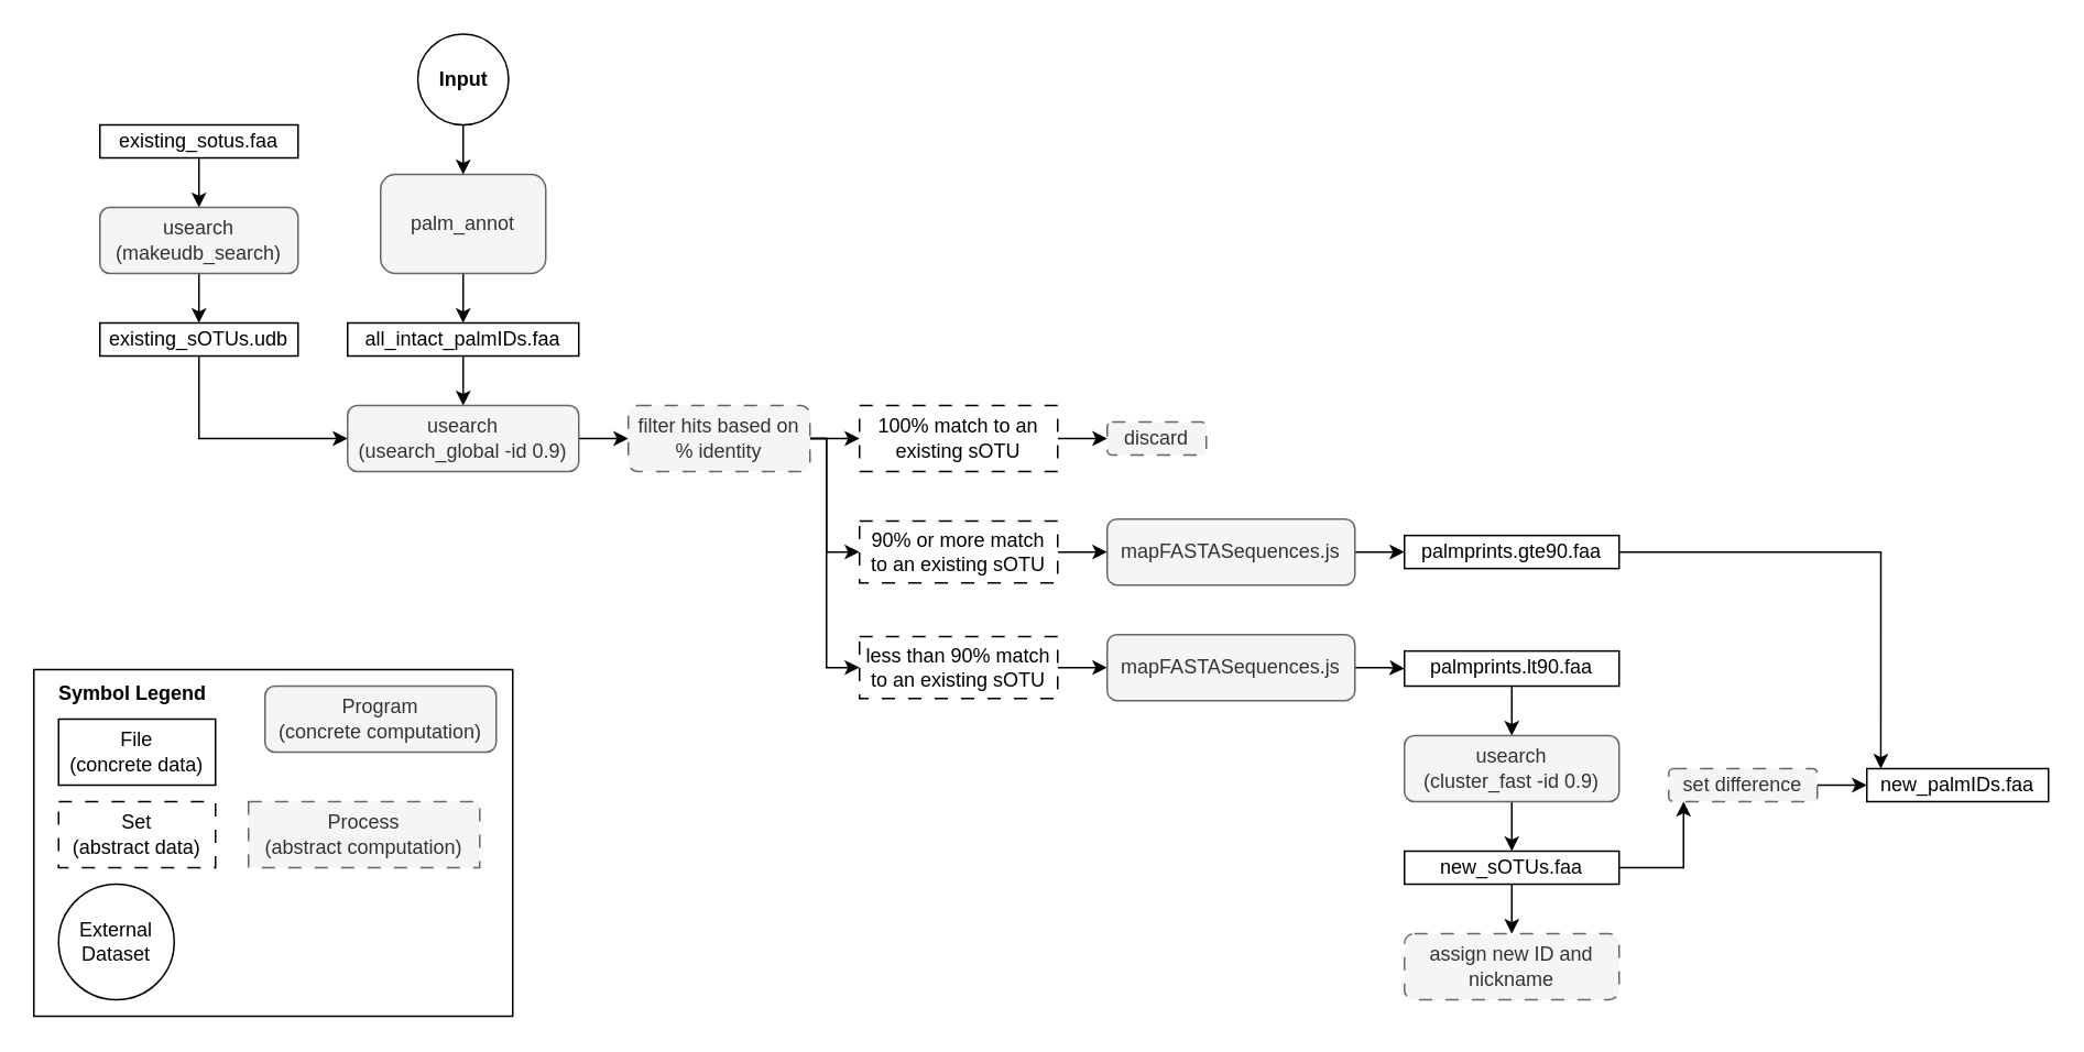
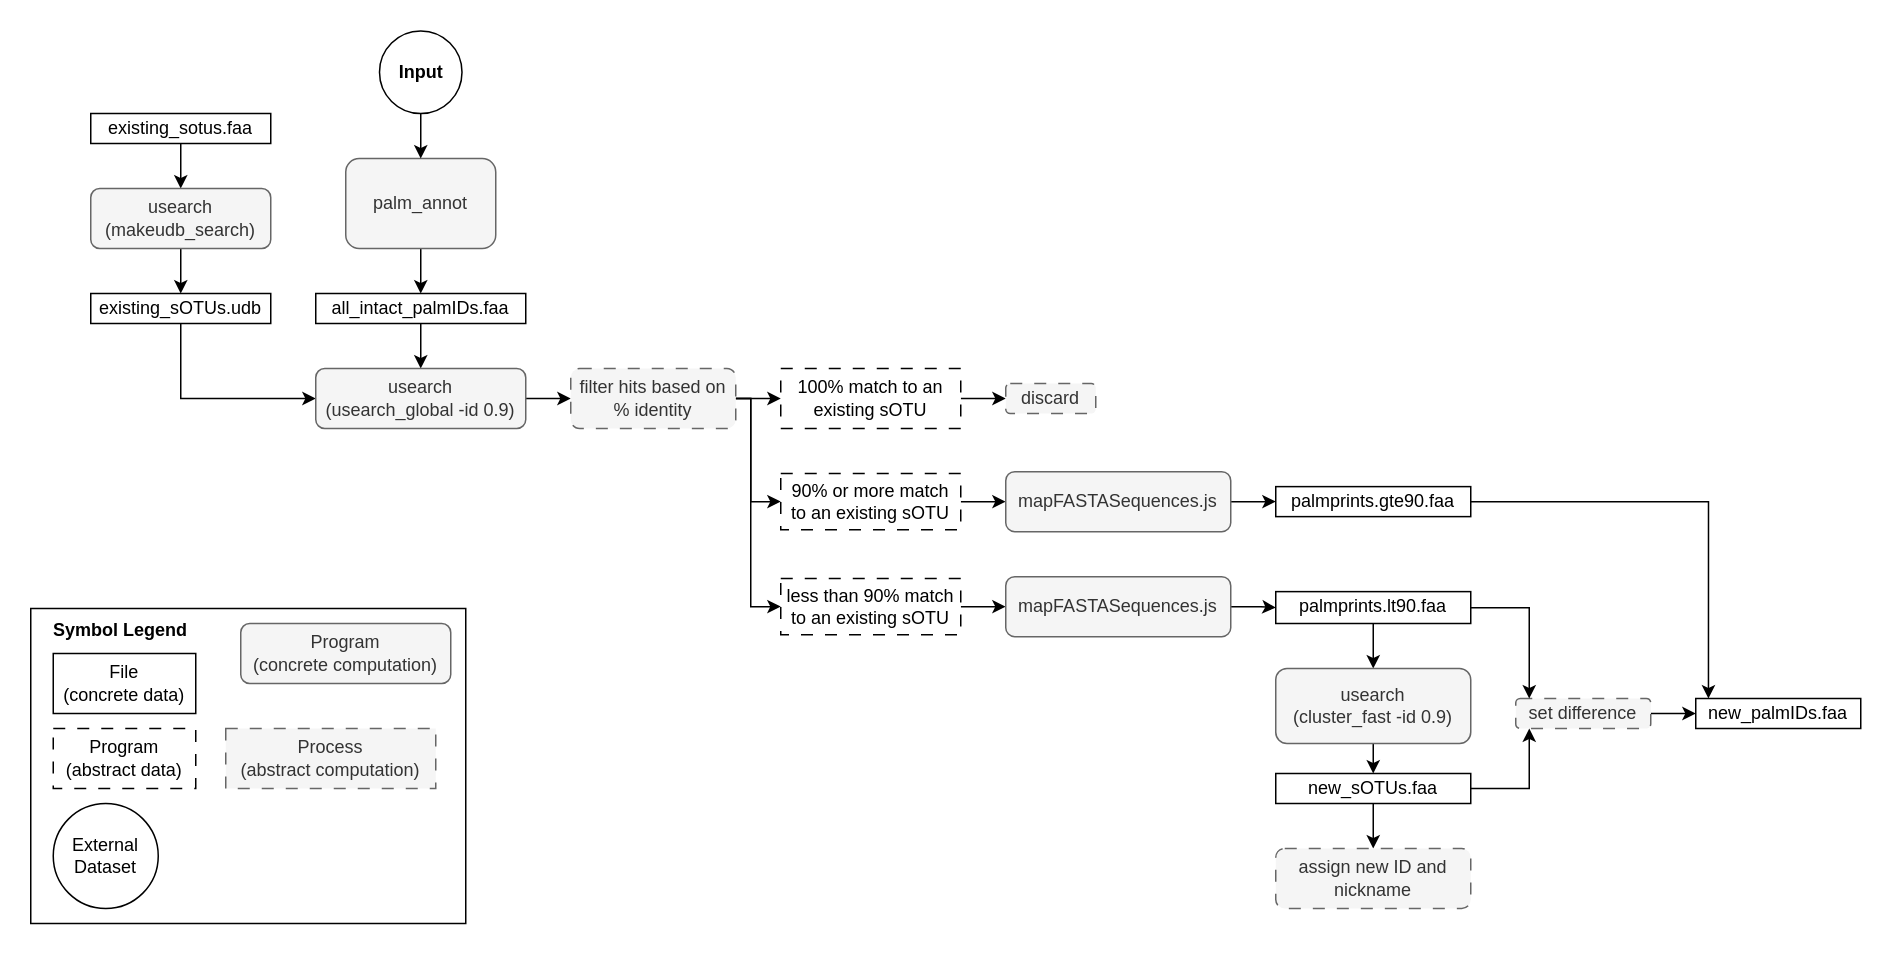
  <mxCell id="0" />
  <mxCell id="1" parent="0" />
  <mxCell id="2" value="" style="rounded=0;whiteSpace=wrap;html=1;" parent="1" vertex="1"><mxGeometry x="20" y="405" width="290" height="210" as="geometry" /></mxCell>
  <mxCell id="3" value="&lt;b&gt;Input&lt;/b&gt;" style="ellipse;whiteSpace=wrap;html=1;aspect=fixed;" parent="1" vertex="1"><mxGeometry x="252.5" y="20" width="55" height="55" as="geometry" /></mxCell>
  <mxCell id="4" style="edgeStyle=none;rounded=0;orthogonalLoop=1;jettySize=auto;html=1;entryX=0.5;entryY=0;entryDx=0;entryDy=0;" parent="1" source="5" target="8" edge="1"><mxGeometry relative="1" as="geometry" /></mxCell>
  <mxCell id="5" value="palm_annot" style="rounded=1;whiteSpace=wrap;html=1;fillColor=#f5f5f5;strokeColor=#666666;fontColor=#333333;" parent="1" vertex="1"><mxGeometry x="230" y="105" width="100" height="60" as="geometry" /></mxCell>
  <mxCell id="6" style="edgeStyle=none;rounded=0;orthogonalLoop=1;jettySize=auto;html=1;entryX=0.5;entryY=0;entryDx=0;entryDy=0;" parent="1" target="5" edge="1"><mxGeometry relative="1" as="geometry"><mxPoint x="280" y="75" as="sourcePoint" /></mxGeometry></mxCell>
  <mxCell id="7" style="edgeStyle=none;rounded=0;orthogonalLoop=1;jettySize=auto;html=1;entryX=0.5;entryY=0;entryDx=0;entryDy=0;" parent="1" source="8" target="16" edge="1"><mxGeometry relative="1" as="geometry" /></mxCell>
  <mxCell id="8" value="&lt;div&gt;all_intact_palmIDs.faa&lt;/div&gt;" style="rounded=0;whiteSpace=wrap;html=1;" parent="1" vertex="1"><mxGeometry x="210" y="195" width="140" height="20" as="geometry" /></mxCell>
  <mxCell id="9" style="edgeStyle=none;rounded=0;orthogonalLoop=1;jettySize=auto;html=1;entryX=0.5;entryY=0;entryDx=0;entryDy=0;" parent="1" source="10" target="12" edge="1"><mxGeometry relative="1" as="geometry" /></mxCell>
  <mxCell id="10" value="&lt;div&gt;existing_sotus.faa&lt;/div&gt;" style="rounded=0;whiteSpace=wrap;html=1;" parent="1" vertex="1"><mxGeometry x="60" y="75" width="120" height="20" as="geometry" /></mxCell>
  <mxCell id="11" style="edgeStyle=none;rounded=0;orthogonalLoop=1;jettySize=auto;html=1;entryX=0.5;entryY=0;entryDx=0;entryDy=0;" parent="1" source="12" target="14" edge="1"><mxGeometry relative="1" as="geometry" /></mxCell>
  <mxCell id="12" value="&lt;div&gt;usearch&lt;/div&gt;&lt;div&gt;(makeudb_search)&lt;br&gt;&lt;/div&gt;" style="rounded=1;whiteSpace=wrap;html=1;fillColor=#f5f5f5;strokeColor=#666666;fontColor=#333333;" parent="1" vertex="1"><mxGeometry x="60" y="125" width="120" height="40" as="geometry" /></mxCell>
  <mxCell id="13" style="edgeStyle=none;rounded=0;orthogonalLoop=1;jettySize=auto;html=1;exitX=0.5;exitY=1;exitDx=0;exitDy=0;entryX=0;entryY=0.5;entryDx=0;entryDy=0;" parent="1" source="14" target="16" edge="1"><mxGeometry relative="1" as="geometry"><Array as="points"><mxPoint x="120" y="265" /></Array></mxGeometry></mxCell>
  <mxCell id="14" value="&lt;div&gt;existing_sOTUs.udb&lt;/div&gt;" style="rounded=0;whiteSpace=wrap;html=1;" parent="1" vertex="1"><mxGeometry x="60" y="195" width="120" height="20" as="geometry" /></mxCell>
  <mxCell id="15" style="edgeStyle=orthogonalEdgeStyle;rounded=0;orthogonalLoop=1;jettySize=auto;html=1;entryX=0;entryY=0.5;entryDx=0;entryDy=0;" edge="1" parent="1" source="16" target="32"><mxGeometry relative="1" as="geometry" /></mxCell>
  <mxCell id="16" value="&lt;div&gt;usearch&lt;/div&gt;&lt;div&gt;(usearch_global -id 0.9)&lt;br&gt;&lt;/div&gt;" style="rounded=1;whiteSpace=wrap;html=1;fillColor=#f5f5f5;strokeColor=#666666;fontColor=#333333;" parent="1" vertex="1"><mxGeometry x="210" y="245" width="140" height="40" as="geometry" /></mxCell>
  <mxCell id="17" value="&lt;div&gt;External&lt;/div&gt;&lt;div&gt;Dataset&lt;br&gt;&lt;/div&gt;" style="ellipse;whiteSpace=wrap;html=1;aspect=fixed;" parent="1" vertex="1"><mxGeometry x="35" y="535" width="70" height="70" as="geometry" /></mxCell>
  <mxCell id="18" value="&lt;div&gt;File&lt;/div&gt;&lt;div&gt;(concrete data)&lt;br&gt;&lt;/div&gt;" style="rounded=0;whiteSpace=wrap;html=1;" parent="1" vertex="1"><mxGeometry x="35" y="435" width="95" height="40" as="geometry" /></mxCell>
- <mxCell id="19" value="&lt;div&gt;Set&lt;/div&gt;&lt;div&gt;(abstract data)&lt;br&gt;&lt;/div&gt;" style="rounded=0;whiteSpace=wrap;html=1;dashed=1;dashPattern=8 8;" parent="1" vertex="1"><mxGeometry x="35" y="485" width="95" height="40" as="geometry" /></mxCell>
+ <mxCell id="19" value="&lt;div&gt;Program&lt;/div&gt;&lt;div&gt;(abstract data)&lt;br&gt;&lt;/div&gt;" style="rounded=0;whiteSpace=wrap;html=1;dashed=1;dashPattern=8 8;" parent="1" vertex="1"><mxGeometry x="35" y="485" width="95" height="40" as="geometry" /></mxCell>
  <mxCell id="20" value="&lt;div&gt;Program&lt;/div&gt;&lt;div&gt;(concrete computation)&lt;br&gt;&lt;/div&gt;" style="rounded=1;whiteSpace=wrap;html=1;fillColor=#f5f5f5;strokeColor=#666666;fontColor=#333333;" parent="1" vertex="1"><mxGeometry x="160" y="415" width="140" height="40" as="geometry" /></mxCell>
  <mxCell id="21" value="Symbol Legend" style="text;html=1;align=center;verticalAlign=middle;whiteSpace=wrap;rounded=0;fontStyle=1" parent="1" vertex="1"><mxGeometry x="30" y="405" width="100" height="30" as="geometry" /></mxCell>
  <mxCell id="22" value="&lt;div&gt;Process&lt;/div&gt;&lt;div&gt;(abstract computation)&lt;br&gt;&lt;/div&gt;" style="whiteSpace=wrap;html=1;fillColor=#f5f5f5;strokeColor=#666666;fontColor=#333333;dashed=1;dashPattern=8 8;rounded=0;" parent="1" vertex="1"><mxGeometry x="150" y="485" width="140" height="40" as="geometry" /></mxCell>
  <mxCell id="23" style="edgeStyle=orthogonalEdgeStyle;rounded=0;orthogonalLoop=1;jettySize=auto;html=1;entryX=0;entryY=0.5;entryDx=0;entryDy=0;" edge="1" parent="1" source="24" target="44"><mxGeometry relative="1" as="geometry" /></mxCell>
  <mxCell id="24" value="&lt;div&gt;&lt;span style=&quot;background-color: initial;&quot;&gt;100% match to an existing sOTU&lt;/span&gt;&lt;br&gt;&lt;/div&gt;" style="rounded=0;whiteSpace=wrap;html=1;dashed=1;dashPattern=8 8;" vertex="1" parent="1"><mxGeometry x="520" y="245" width="120" height="40" as="geometry" /></mxCell>
  <mxCell id="25" style="edgeStyle=orthogonalEdgeStyle;rounded=0;orthogonalLoop=1;jettySize=auto;html=1;entryX=0;entryY=0.5;entryDx=0;entryDy=0;" edge="1" parent="1" source="26" target="34"><mxGeometry relative="1" as="geometry" /></mxCell>
  <mxCell id="26" value="&lt;div&gt;&lt;span style=&quot;background-color: initial;&quot;&gt;90% or more match to an existing sOTU&lt;/span&gt;&lt;br&gt;&lt;/div&gt;" style="rounded=0;whiteSpace=wrap;html=1;dashed=1;dashPattern=8 8;" vertex="1" parent="1"><mxGeometry x="520" y="315" width="120" height="37.5" as="geometry" /></mxCell>
  <mxCell id="27" style="edgeStyle=orthogonalEdgeStyle;rounded=0;orthogonalLoop=1;jettySize=auto;html=1;entryX=0;entryY=0.5;entryDx=0;entryDy=0;" edge="1" parent="1" source="28" target="36"><mxGeometry relative="1" as="geometry" /></mxCell>
  <mxCell id="28" value="&lt;div&gt;&lt;span style=&quot;background-color: initial;&quot;&gt;less than 90% match to an existing sOTU&lt;/span&gt;&lt;br&gt;&lt;/div&gt;" style="rounded=0;whiteSpace=wrap;html=1;dashed=1;dashPattern=8 8;" vertex="1" parent="1"><mxGeometry x="520" y="385" width="120" height="37.5" as="geometry" /></mxCell>
  <mxCell id="29" style="edgeStyle=orthogonalEdgeStyle;rounded=0;orthogonalLoop=1;jettySize=auto;html=1;entryX=0;entryY=0.5;entryDx=0;entryDy=0;" edge="1" parent="1" source="32" target="24"><mxGeometry relative="1" as="geometry" /></mxCell>
  <mxCell id="30" style="edgeStyle=orthogonalEdgeStyle;rounded=0;orthogonalLoop=1;jettySize=auto;html=1;entryX=0;entryY=0.5;entryDx=0;entryDy=0;" edge="1" parent="1" source="32" target="26"><mxGeometry relative="1" as="geometry"><Array as="points"><mxPoint x="500" y="265" /><mxPoint x="500" y="334" /></Array></mxGeometry></mxCell>
  <mxCell id="31" style="edgeStyle=orthogonalEdgeStyle;rounded=0;orthogonalLoop=1;jettySize=auto;html=1;entryX=0;entryY=0.5;entryDx=0;entryDy=0;" edge="1" parent="1" source="32" target="28"><mxGeometry relative="1" as="geometry"><Array as="points"><mxPoint x="500" y="265" /><mxPoint x="500" y="404" /></Array></mxGeometry></mxCell>
  <mxCell id="32" value="filter hits based on % identity" style="rounded=1;whiteSpace=wrap;html=1;fillColor=#f5f5f5;strokeColor=#666666;fontColor=#333333;dashed=1;dashPattern=8 8;" vertex="1" parent="1"><mxGeometry x="380" y="245" width="110" height="40" as="geometry" /></mxCell>
  <mxCell id="33" style="edgeStyle=orthogonalEdgeStyle;rounded=0;orthogonalLoop=1;jettySize=auto;html=1;entryX=0;entryY=0.5;entryDx=0;entryDy=0;" edge="1" parent="1" source="34" target="37"><mxGeometry relative="1" as="geometry" /></mxCell>
  <mxCell id="34" value="mapFASTASequences.js" style="rounded=1;whiteSpace=wrap;html=1;fillColor=#f5f5f5;strokeColor=#666666;fontColor=#333333;" vertex="1" parent="1"><mxGeometry x="670" y="313.75" width="150" height="40" as="geometry" /></mxCell>
  <mxCell id="35" style="edgeStyle=orthogonalEdgeStyle;rounded=0;orthogonalLoop=1;jettySize=auto;html=1;entryX=0;entryY=0.5;entryDx=0;entryDy=0;" edge="1" parent="1" source="36" target="39"><mxGeometry relative="1" as="geometry" /></mxCell>
  <mxCell id="36" value="mapFASTASequences.js" style="rounded=1;whiteSpace=wrap;html=1;fillColor=#f5f5f5;strokeColor=#666666;fontColor=#333333;" vertex="1" parent="1"><mxGeometry x="670" y="383.75" width="150" height="40" as="geometry" /></mxCell>
  <mxCell id="37" value="&lt;div&gt;palmprints.gte90.faa&lt;/div&gt;" style="rounded=0;whiteSpace=wrap;html=1;" vertex="1" parent="1"><mxGeometry x="850" y="323.75" width="130" height="20" as="geometry" /></mxCell>
  <mxCell id="38" style="edgeStyle=orthogonalEdgeStyle;rounded=0;orthogonalLoop=1;jettySize=auto;html=1;entryX=0.5;entryY=0;entryDx=0;entryDy=0;" edge="1" parent="1" source="39" target="41"><mxGeometry relative="1" as="geometry" /></mxCell>
  <mxCell id="39" value="&lt;div&gt;palmprints.lt90.faa&lt;/div&gt;" style="rounded=0;whiteSpace=wrap;html=1;" vertex="1" parent="1"><mxGeometry x="850" y="393.75" width="130" height="21.25" as="geometry" /></mxCell>
  <mxCell id="40" style="edgeStyle=none;rounded=0;orthogonalLoop=1;jettySize=auto;html=1;entryX=0.5;entryY=0;entryDx=0;entryDy=0;" edge="1" parent="1" source="41" target="43"><mxGeometry relative="1" as="geometry" /></mxCell>
- <mxCell id="41" value="&lt;div&gt;usearch&lt;/div&gt;&lt;div&gt;(cluster_fast -id 0.9)&lt;br&gt;&lt;/div&gt;" style="rounded=1;whiteSpace=wrap;html=1;fillColor=#f5f5f5;strokeColor=#666666;fontColor=#333333;" vertex="1" parent="1"><mxGeometry x="850" y="445" width="130" height="40" as="geometry" /></mxCell>
+ <mxCell id="41" value="&lt;div&gt;usearch&lt;/div&gt;&lt;div&gt;(cluster_fast -id 0.9)&lt;br&gt;&lt;/div&gt;" style="rounded=1;whiteSpace=wrap;html=1;fillColor=#f5f5f5;strokeColor=#666666;fontColor=#333333;" vertex="1" parent="1"><mxGeometry x="850" y="445" width="130" height="50" as="geometry" /></mxCell>
  <mxCell id="42" style="edgeStyle=orthogonalEdgeStyle;rounded=0;orthogonalLoop=1;jettySize=auto;html=1;entryX=0.5;entryY=0;entryDx=0;entryDy=0;" edge="1" parent="1" source="43" target="45"><mxGeometry relative="1" as="geometry" /></mxCell>
  <mxCell id="43" value="&lt;div&gt;new_sOTUs.faa&lt;/div&gt;" style="rounded=0;whiteSpace=wrap;html=1;" vertex="1" parent="1"><mxGeometry x="850" y="515" width="130" height="20" as="geometry" /></mxCell>
  <mxCell id="44" value="discard" style="rounded=1;whiteSpace=wrap;html=1;fillColor=#f5f5f5;strokeColor=#666666;fontColor=#333333;dashed=1;dashPattern=8 8;" vertex="1" parent="1"><mxGeometry x="670" y="255" width="60" height="20" as="geometry" /></mxCell>
  <mxCell id="45" value="assign new ID and nickname" style="rounded=1;whiteSpace=wrap;html=1;fillColor=#f5f5f5;strokeColor=#666666;fontColor=#333333;dashed=1;dashPattern=8 8;" vertex="1" parent="1"><mxGeometry x="850" y="565" width="130" height="40" as="geometry" /></mxCell>
  <mxCell id="46" style="edgeStyle=orthogonalEdgeStyle;rounded=0;orthogonalLoop=1;jettySize=auto;html=1;entryX=0;entryY=0.5;entryDx=0;entryDy=0;" edge="1" parent="1" source="47" target="50"><mxGeometry relative="1" as="geometry" /></mxCell>
  <mxCell id="47" value="set difference" style="rounded=1;whiteSpace=wrap;html=1;fillColor=#f5f5f5;strokeColor=#666666;fontColor=#333333;dashed=1;dashPattern=8 8;" vertex="1" parent="1"><mxGeometry x="1010" y="465" width="90" height="20" as="geometry" /></mxCell>
  <mxCell id="48" style="edgeStyle=orthogonalEdgeStyle;rounded=0;orthogonalLoop=1;jettySize=auto;html=1;entryX=0.1;entryY=1;entryDx=0;entryDy=0;entryPerimeter=0;" edge="1" parent="1" source="43" target="47"><mxGeometry relative="1" as="geometry" /></mxCell>
+ <mxCell id="49" style="edgeStyle=orthogonalEdgeStyle;rounded=0;orthogonalLoop=1;jettySize=auto;html=1;entryX=0.1;entryY=0;entryDx=0;entryDy=0;entryPerimeter=0;" edge="1" parent="1" source="39" target="47"><mxGeometry relative="1" as="geometry" /></mxCell>
  <mxCell id="50" value="&lt;div&gt;new_palmIDs.faa&lt;/div&gt;" style="rounded=0;whiteSpace=wrap;html=1;" vertex="1" parent="1"><mxGeometry x="1130" y="465" width="110" height="20" as="geometry" /></mxCell>
  <mxCell id="51" style="edgeStyle=orthogonalEdgeStyle;rounded=0;orthogonalLoop=1;jettySize=auto;html=1;entryX=0.077;entryY=0;entryDx=0;entryDy=0;entryPerimeter=0;" edge="1" parent="1" source="37" target="50"><mxGeometry relative="1" as="geometry" /></mxCell>
